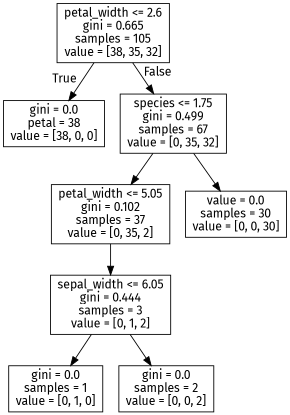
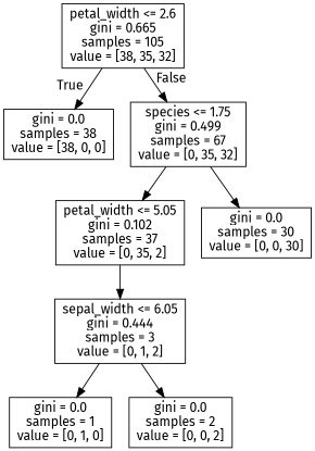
  digraph {
    fontname="Fira Sans"
    node [fontname="Fira Sans" shape=box]
    edge [fontname="Fira Sans"]
    n1 [label="petal_width <= 2.6\ngini = 0.665\nsamples = 105\nvalue = [38, 35, 32]"]
-   n2 [label="gini = 0.0\npetal = 38\nvalue = [38, 0, 0]"]
+   n2 [label="gini = 0.0\nsamples = 38\nvalue = [38, 0, 0]"]
    n3 [label="species <= 1.75\ngini = 0.499\nsamples = 67\nvalue = [0, 35, 32]"]
    n4 [label="petal_width <= 5.05\ngini = 0.102\nsamples = 37\nvalue = [0, 35, 2]"]
-   n5 [label="value = 0.0\nsamples = 30\nvalue = [0, 0, 30]"]
+   n5 [label="gini = 0.0\nsamples = 30\nvalue = [0, 0, 30]"]
    n6 [label="sepal_width <= 6.05\ngini = 0.444\nsamples = 3\nvalue = [0, 1, 2]"]
    n7 [label="gini = 0.0\nsamples = 1\nvalue = [0, 1, 0]"]
    n8 [label="gini = 0.0\nsamples = 2\nvalue = [0, 0, 2]"]
    n1 -> n2 [headlabel=True labelangle=45 labeldistance=2.5]
    n1 -> n3 [headlabel=False labelangle=-45 labeldistance=2.5]
    n3 -> n4
    n3 -> n5
    n4 -> n6
    n6 -> n7
    n6 -> n8
  }
